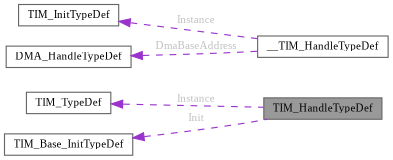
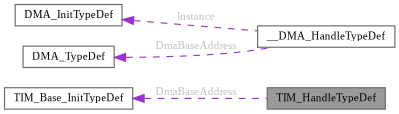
  digraph {
    fontname="Liberation Serif"
    rankdir=LR
    node [color=gray40 fillcolor=white fontname="Liberation Serif" fontsize=10 shape=box style=filled]
    edge [color=darkorchid3 dir=back fontcolor=grey fontname="Liberation Serif" fontsize=10 labelfontname=Helvetica labelfontsize=10 style=dashed]
    n1 [fillcolor=grey60 fontcolor=black height=0.2 label=TIM_HandleTypeDef width=0.4]
-   n2 [height=0.2 label=TIM_TypeDef width=0.4]
    n3 [height=0.2 label=TIM_Base_InitTypeDef width=0.4]
-   n4 [height=0.2 label=__TIM_HandleTypeDef width=0.4]
-   n5 [height=0.2 label=TIM_InitTypeDef width=0.4]
-   n6 [height=0.2 label=DMA_HandleTypeDef width=0.4]
-   n2 -> n1 [label=" Instance"]
-   n3 -> n1 [label=" Init"]
+   n4 [height=0.2 label=__DMA_HandleTypeDef width=0.4]
+   n5 [height=0.2 label=DMA_InitTypeDef width=0.4]
+   n6 [height=0.2 label=DMA_TypeDef width=0.4]
+   n3 -> n1 [label=" DmaBaseAddress"]
    n5 -> n4 [label=" Instance"]
    n6 -> n4 [label=" DmaBaseAddress"]
  }
